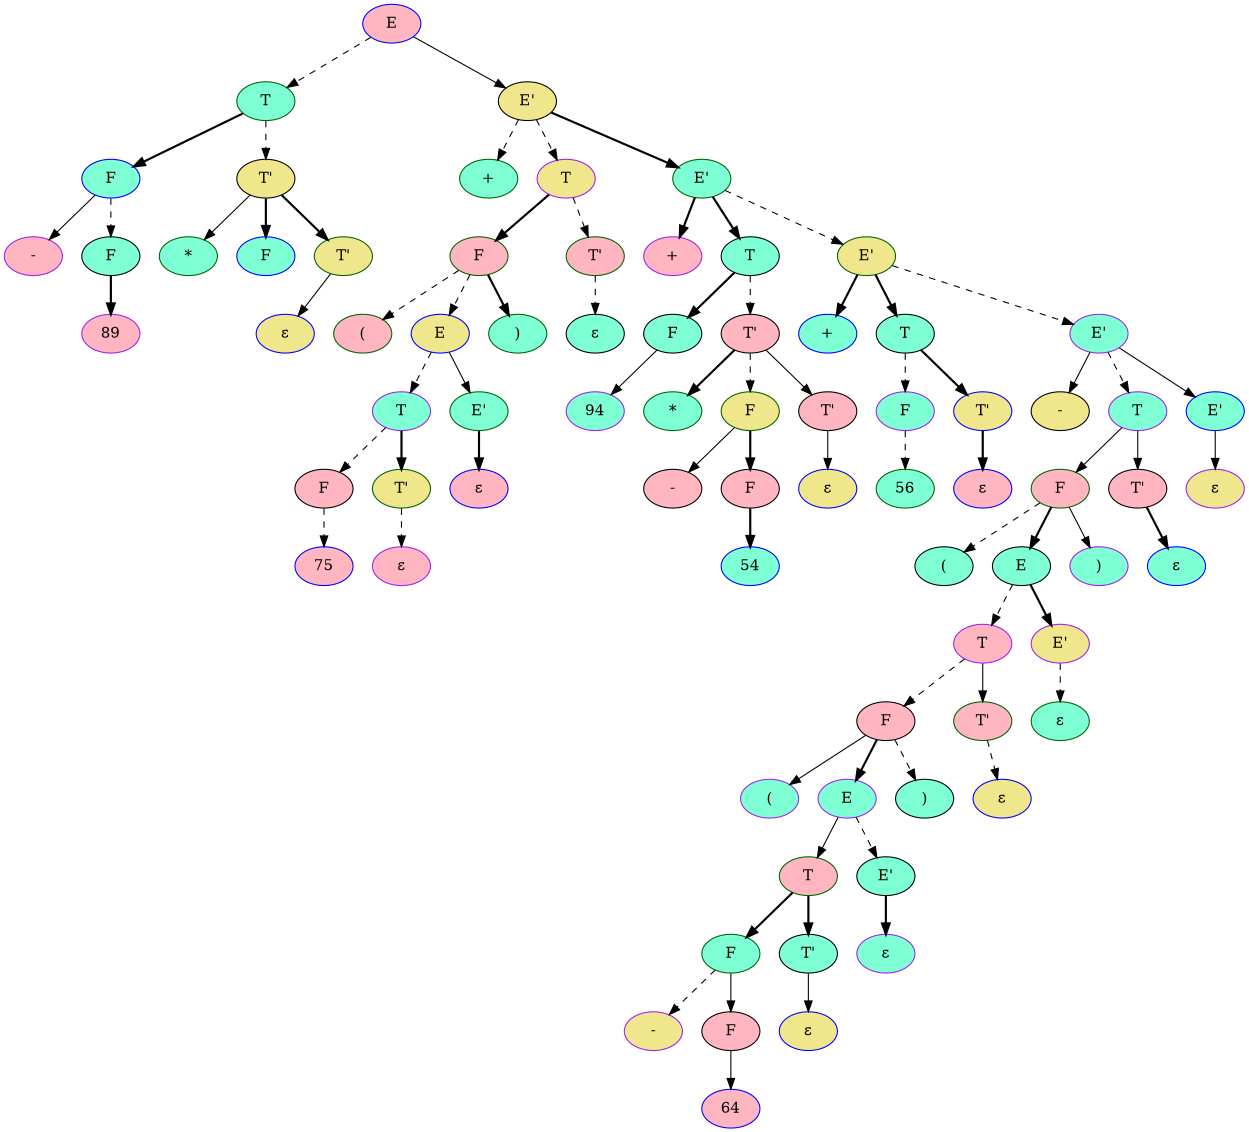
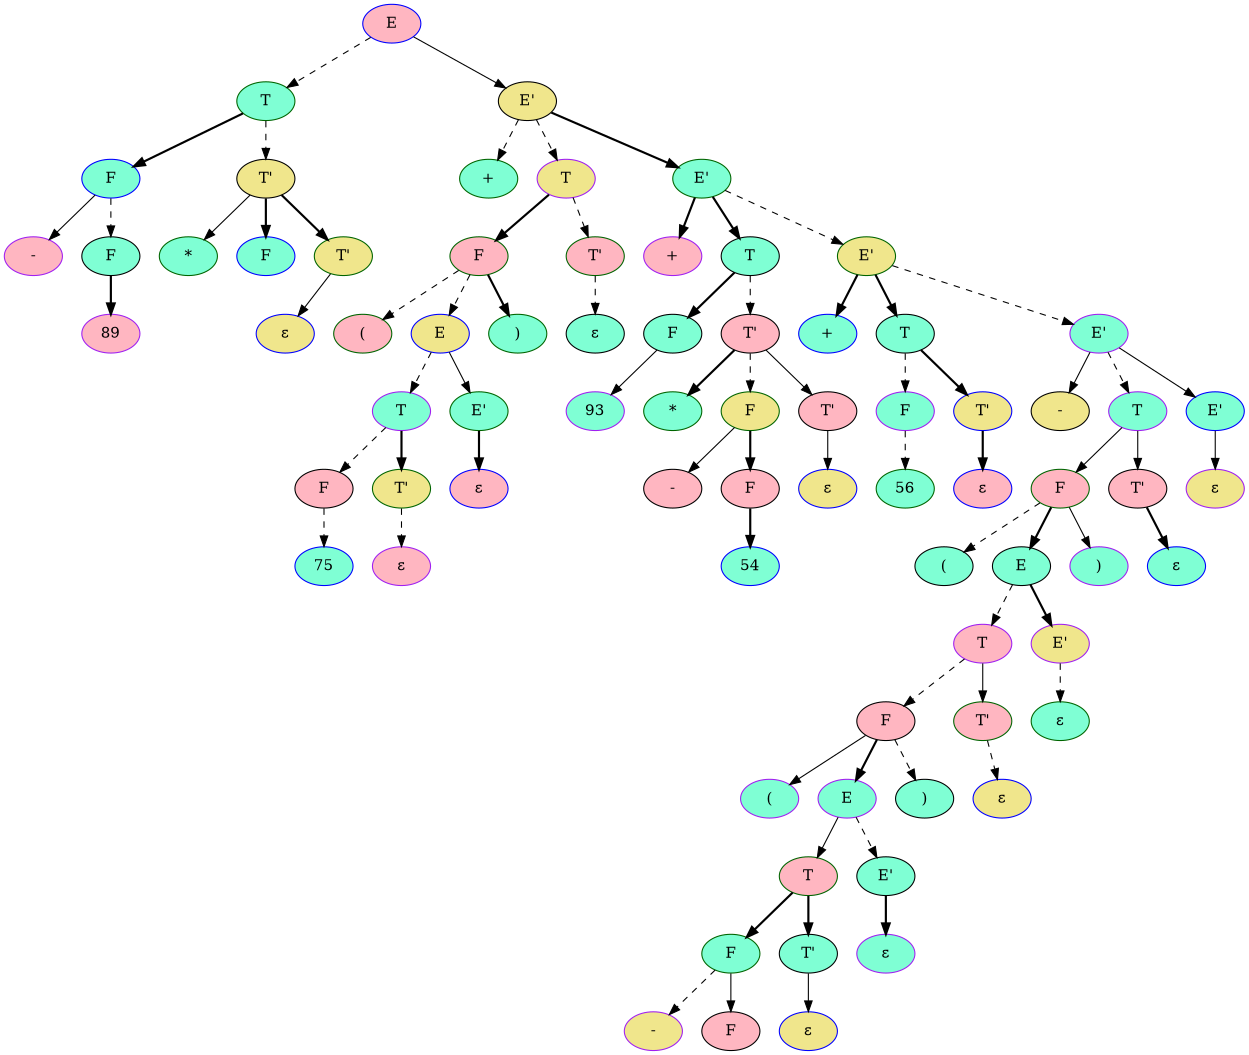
  digraph {
    node [color=black fillcolor=aquamarine style=filled]
    edge [style=dashed]
    n1 [color=blue fillcolor=lightpink label=E]
    n2 [color=darkgreen label=T]
    n3 [fillcolor=khaki label="E'"]
    n4 [color=blue label=F]
    n5 [fillcolor=khaki label="T'"]
    n6 [color=darkgreen label="+"]
    n7 [color=purple fillcolor=khaki label=T]
    n8 [color=darkgreen label="E'"]
    n9 [color=purple fillcolor=lightpink label="-"]
    n10 [label=F]
    n11 [color=darkgreen label="*"]
    n12 [color=blue label=F]
    n13 [color=darkgreen fillcolor=khaki label="T'"]
    n14 [color=purple fillcolor=lightpink label=89]
    n15 [color=blue fillcolor=khaki label="ε"]
    n16 [color=darkgreen fillcolor=lightpink label=F]
    n17 [color=darkgreen fillcolor=lightpink label="T'"]
    n18 [color=purple fillcolor=lightpink label="+"]
    n19 [label=T]
    n20 [color=darkgreen fillcolor=khaki label="E'"]
    n21 [color=darkgreen fillcolor=lightpink label="("]
    n22 [color=blue fillcolor=khaki label=E]
    n23 [color=darkgreen label=")"]
    n24 [label="ε"]
    n25 [color=purple label=T]
    n26 [color=darkgreen label="E'"]
    n27 [fillcolor=lightpink label=F]
    n28 [color=darkgreen fillcolor=khaki label="T'"]
    n29 [color=blue fillcolor=lightpink label="ε"]
-   n30 [color=blue fillcolor=lightpink label=75]
+   n30 [color=blue label=75]
    n31 [color=purple fillcolor=lightpink label="ε"]
    n32 [label=F]
    n33 [fillcolor=lightpink label="T'"]
    n34 [color=blue label="+"]
    n35 [label=T]
    n36 [color=purple label="E'"]
-   n37 [color=purple label=94]
+   n37 [color=purple label=93]
    n38 [color=darkgreen label="*"]
    n39 [color=darkgreen fillcolor=khaki label=F]
    n40 [fillcolor=lightpink label="T'"]
    n41 [fillcolor=lightpink label="-"]
    n42 [fillcolor=lightpink label=F]
    n43 [color=blue fillcolor=khaki label="ε"]
    n44 [color=blue label=54]
    n45 [color=purple label=F]
    n46 [color=blue fillcolor=khaki label="T'"]
    n47 [fillcolor=khaki label="-"]
    n48 [color=purple label=T]
    n49 [color=blue label="E'"]
    n50 [color=darkgreen label=56]
    n51 [color=blue fillcolor=lightpink label="ε"]
    n52 [color=darkgreen fillcolor=lightpink label=F]
    n53 [fillcolor=lightpink label="T'"]
    n54 [color=purple fillcolor=khaki label="ε"]
    n55 [label="("]
    n56 [label=E]
    n57 [color=purple label=")"]
    n58 [color=blue label="ε"]
    n59 [color=purple fillcolor=lightpink label=T]
    n60 [color=purple fillcolor=khaki label="E'"]
    n61 [fillcolor=lightpink label=F]
    n62 [color=darkgreen fillcolor=lightpink label="T'"]
    n63 [color=darkgreen label="ε"]
    n64 [color=purple label="("]
    n65 [color=purple label=E]
    n66 [label=")"]
    n67 [color=blue fillcolor=khaki label="ε"]
    n68 [color=darkgreen fillcolor=lightpink label=T]
    n69 [label="E'"]
    n70 [color=darkgreen label=F]
    n71 [label="T'"]
    n72 [color=purple label="ε"]
    n73 [color=purple fillcolor=khaki label="-"]
    n74 [fillcolor=lightpink label=F]
    n75 [color=blue fillcolor=khaki label="ε"]
-   n76 [color=blue fillcolor=lightpink label=64]
    n1 -> n2
    n1 -> n3 [style=solid]
    n2 -> n4 [style=bold]
    n2 -> n5
    n3 -> n6
    n3 -> n7
    n3 -> n8 [style=bold]
    n4 -> n9 [style=solid]
    n4 -> n10
    n5 -> n11 [style=solid]
    n5 -> n12 [style=bold]
    n5 -> n13 [style=bold]
    n7 -> n16 [style=bold]
    n7 -> n17
    n8 -> n18 [style=bold]
    n8 -> n19 [style=bold]
    n8 -> n20
    n10 -> n14 [style=bold]
    n13 -> n15 [style=solid]
    n16 -> n21
    n16 -> n22
    n16 -> n23 [style=bold]
    n17 -> n24
    n19 -> n32 [style=bold]
    n19 -> n33
    n20 -> n34 [style=bold]
    n20 -> n35 [style=bold]
    n20 -> n36
    n22 -> n25
    n22 -> n26 [style=solid]
    n25 -> n27
    n25 -> n28 [style=bold]
    n26 -> n29 [style=bold]
    n27 -> n30
    n28 -> n31
    n32 -> n37 [style=solid]
    n33 -> n38 [style=bold]
    n33 -> n39
    n33 -> n40 [style=solid]
    n35 -> n45
    n35 -> n46 [style=bold]
    n36 -> n47 [style=solid]
    n36 -> n48
    n36 -> n49 [style=solid]
    n39 -> n41 [style=solid]
    n39 -> n42 [style=bold]
    n40 -> n43 [style=solid]
    n42 -> n44 [style=bold]
    n45 -> n50
    n46 -> n51 [style=bold]
    n48 -> n52 [style=solid]
    n48 -> n53 [style=solid]
    n49 -> n54 [style=solid]
    n52 -> n55
    n52 -> n56 [style=bold]
    n52 -> n57 [style=solid]
    n53 -> n58 [style=bold]
    n56 -> n59
    n56 -> n60 [style=bold]
    n59 -> n61
    n59 -> n62 [style=solid]
    n60 -> n63
    n61 -> n64 [style=solid]
    n61 -> n65 [style=bold]
    n61 -> n66
    n62 -> n67
    n65 -> n68 [style=solid]
    n65 -> n69
    n68 -> n70 [style=bold]
    n68 -> n71 [style=bold]
    n69 -> n72 [style=bold]
    n70 -> n73
    n70 -> n74 [style=solid]
    n71 -> n75 [style=solid]
-   n74 -> n76 [style=solid]
  }
